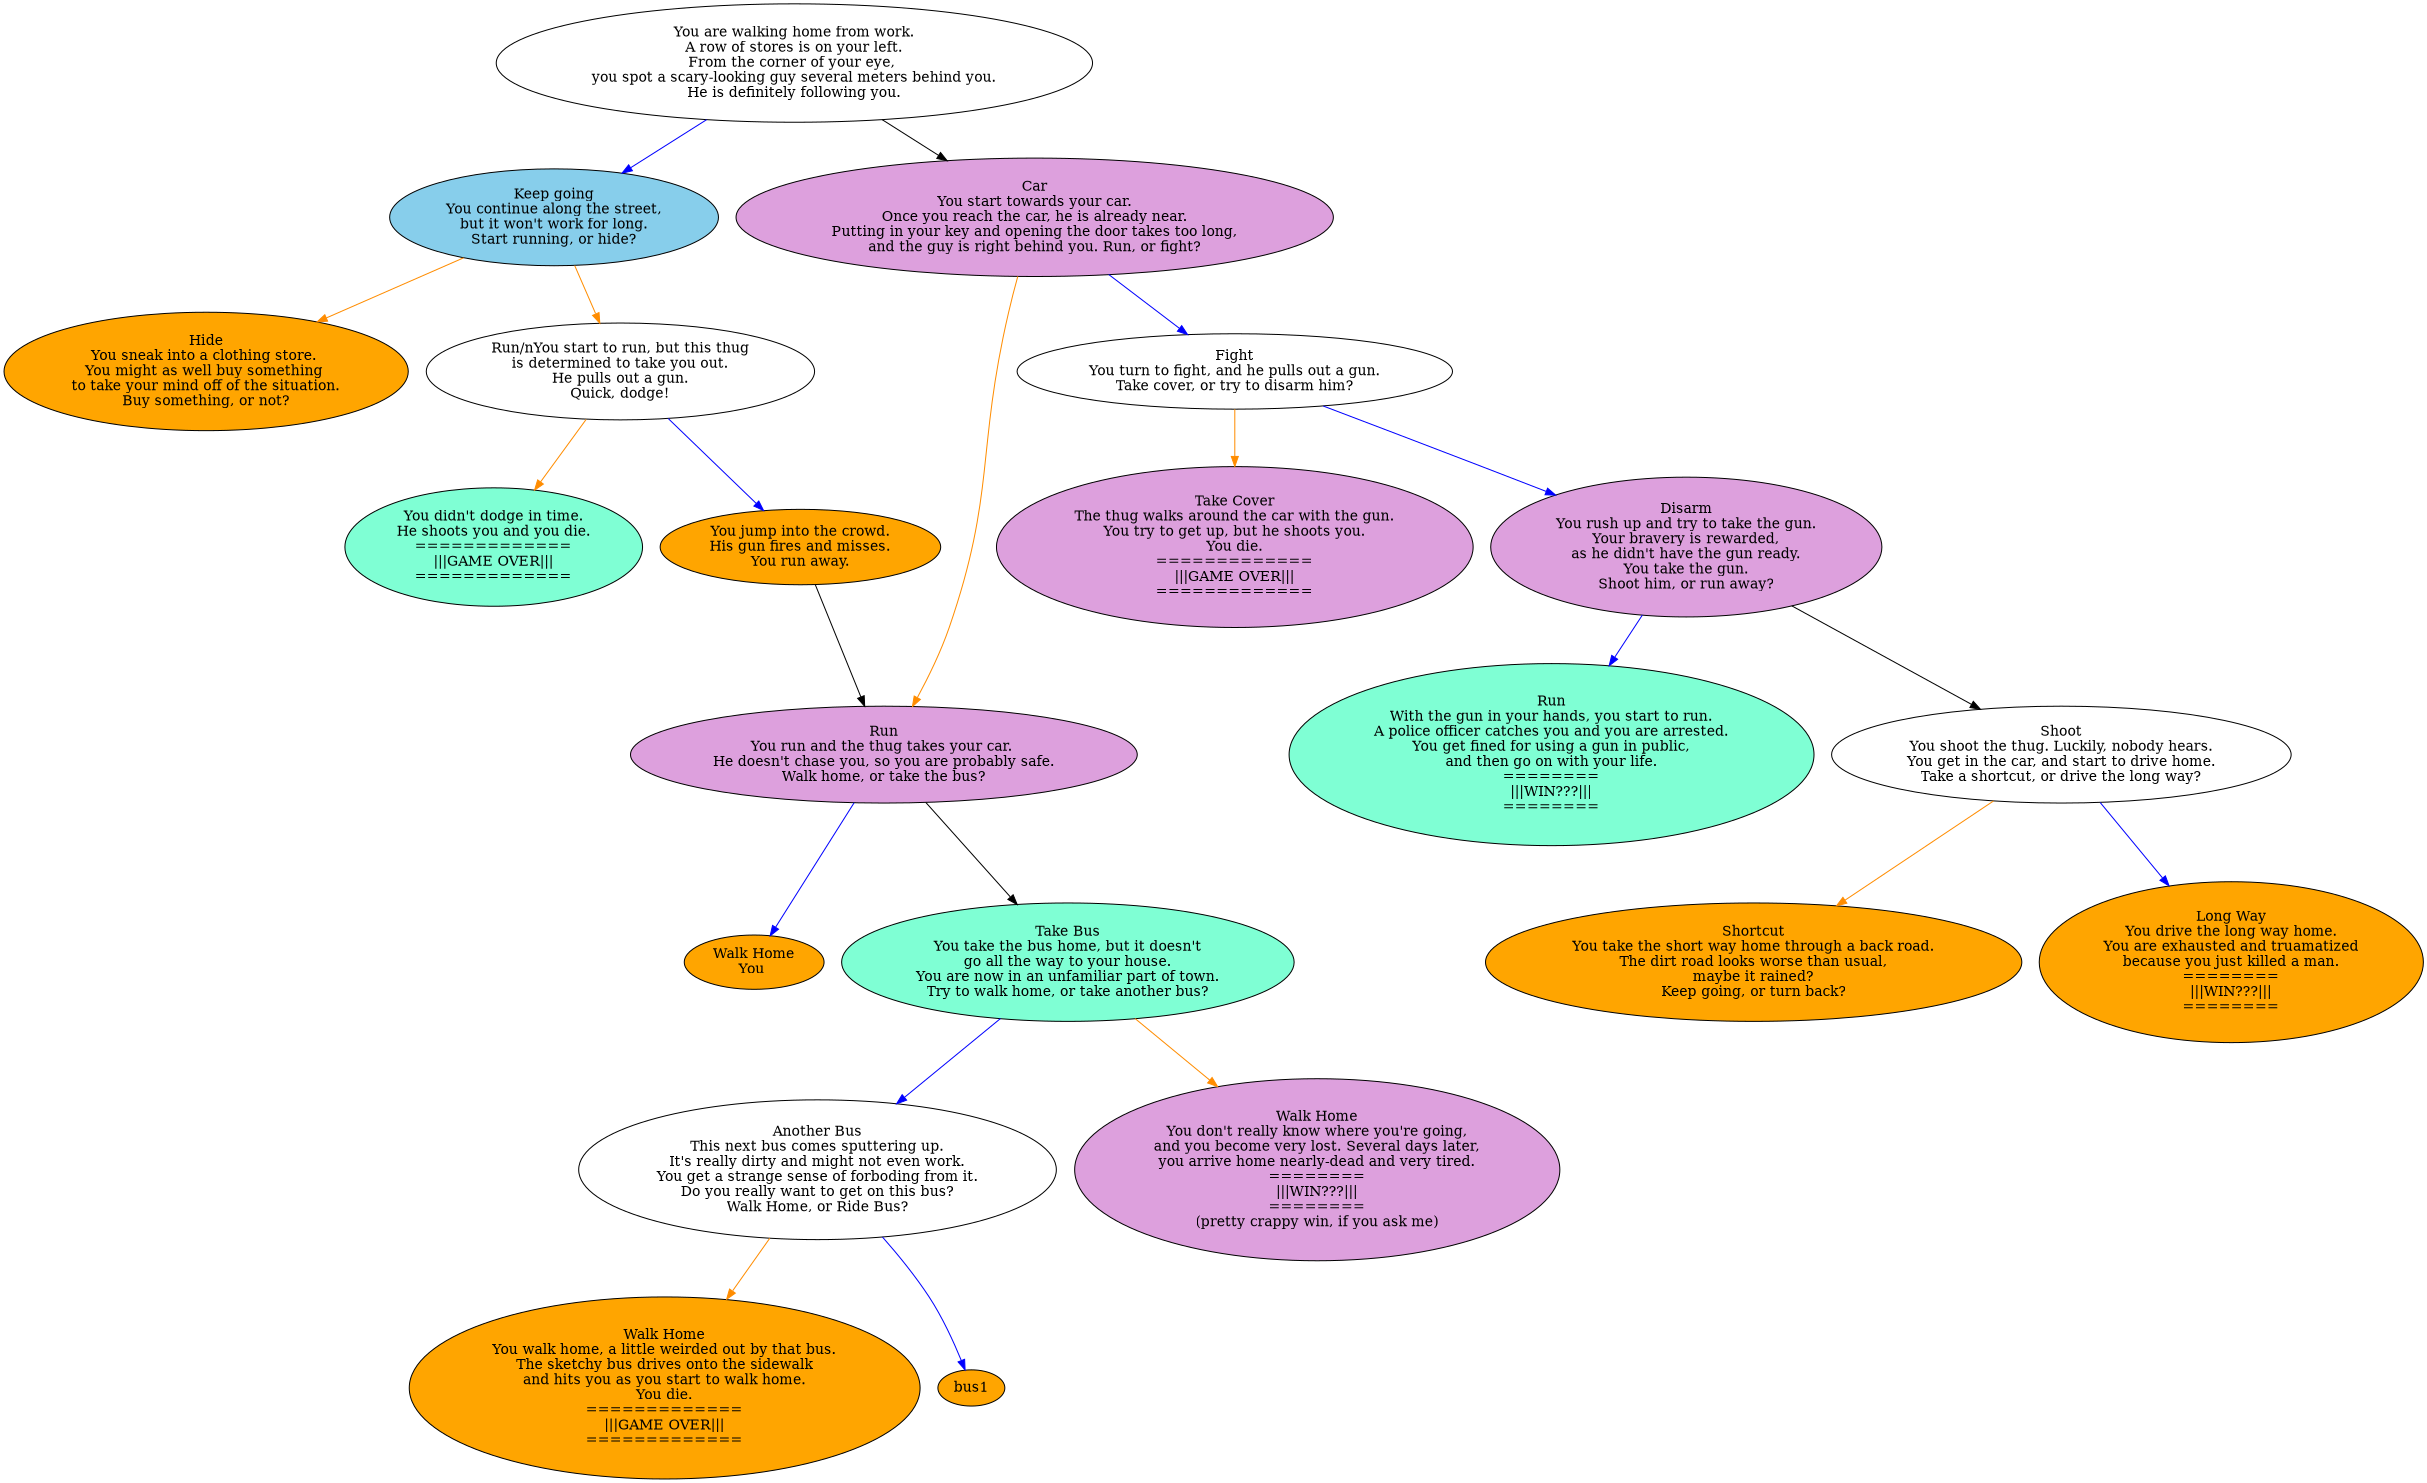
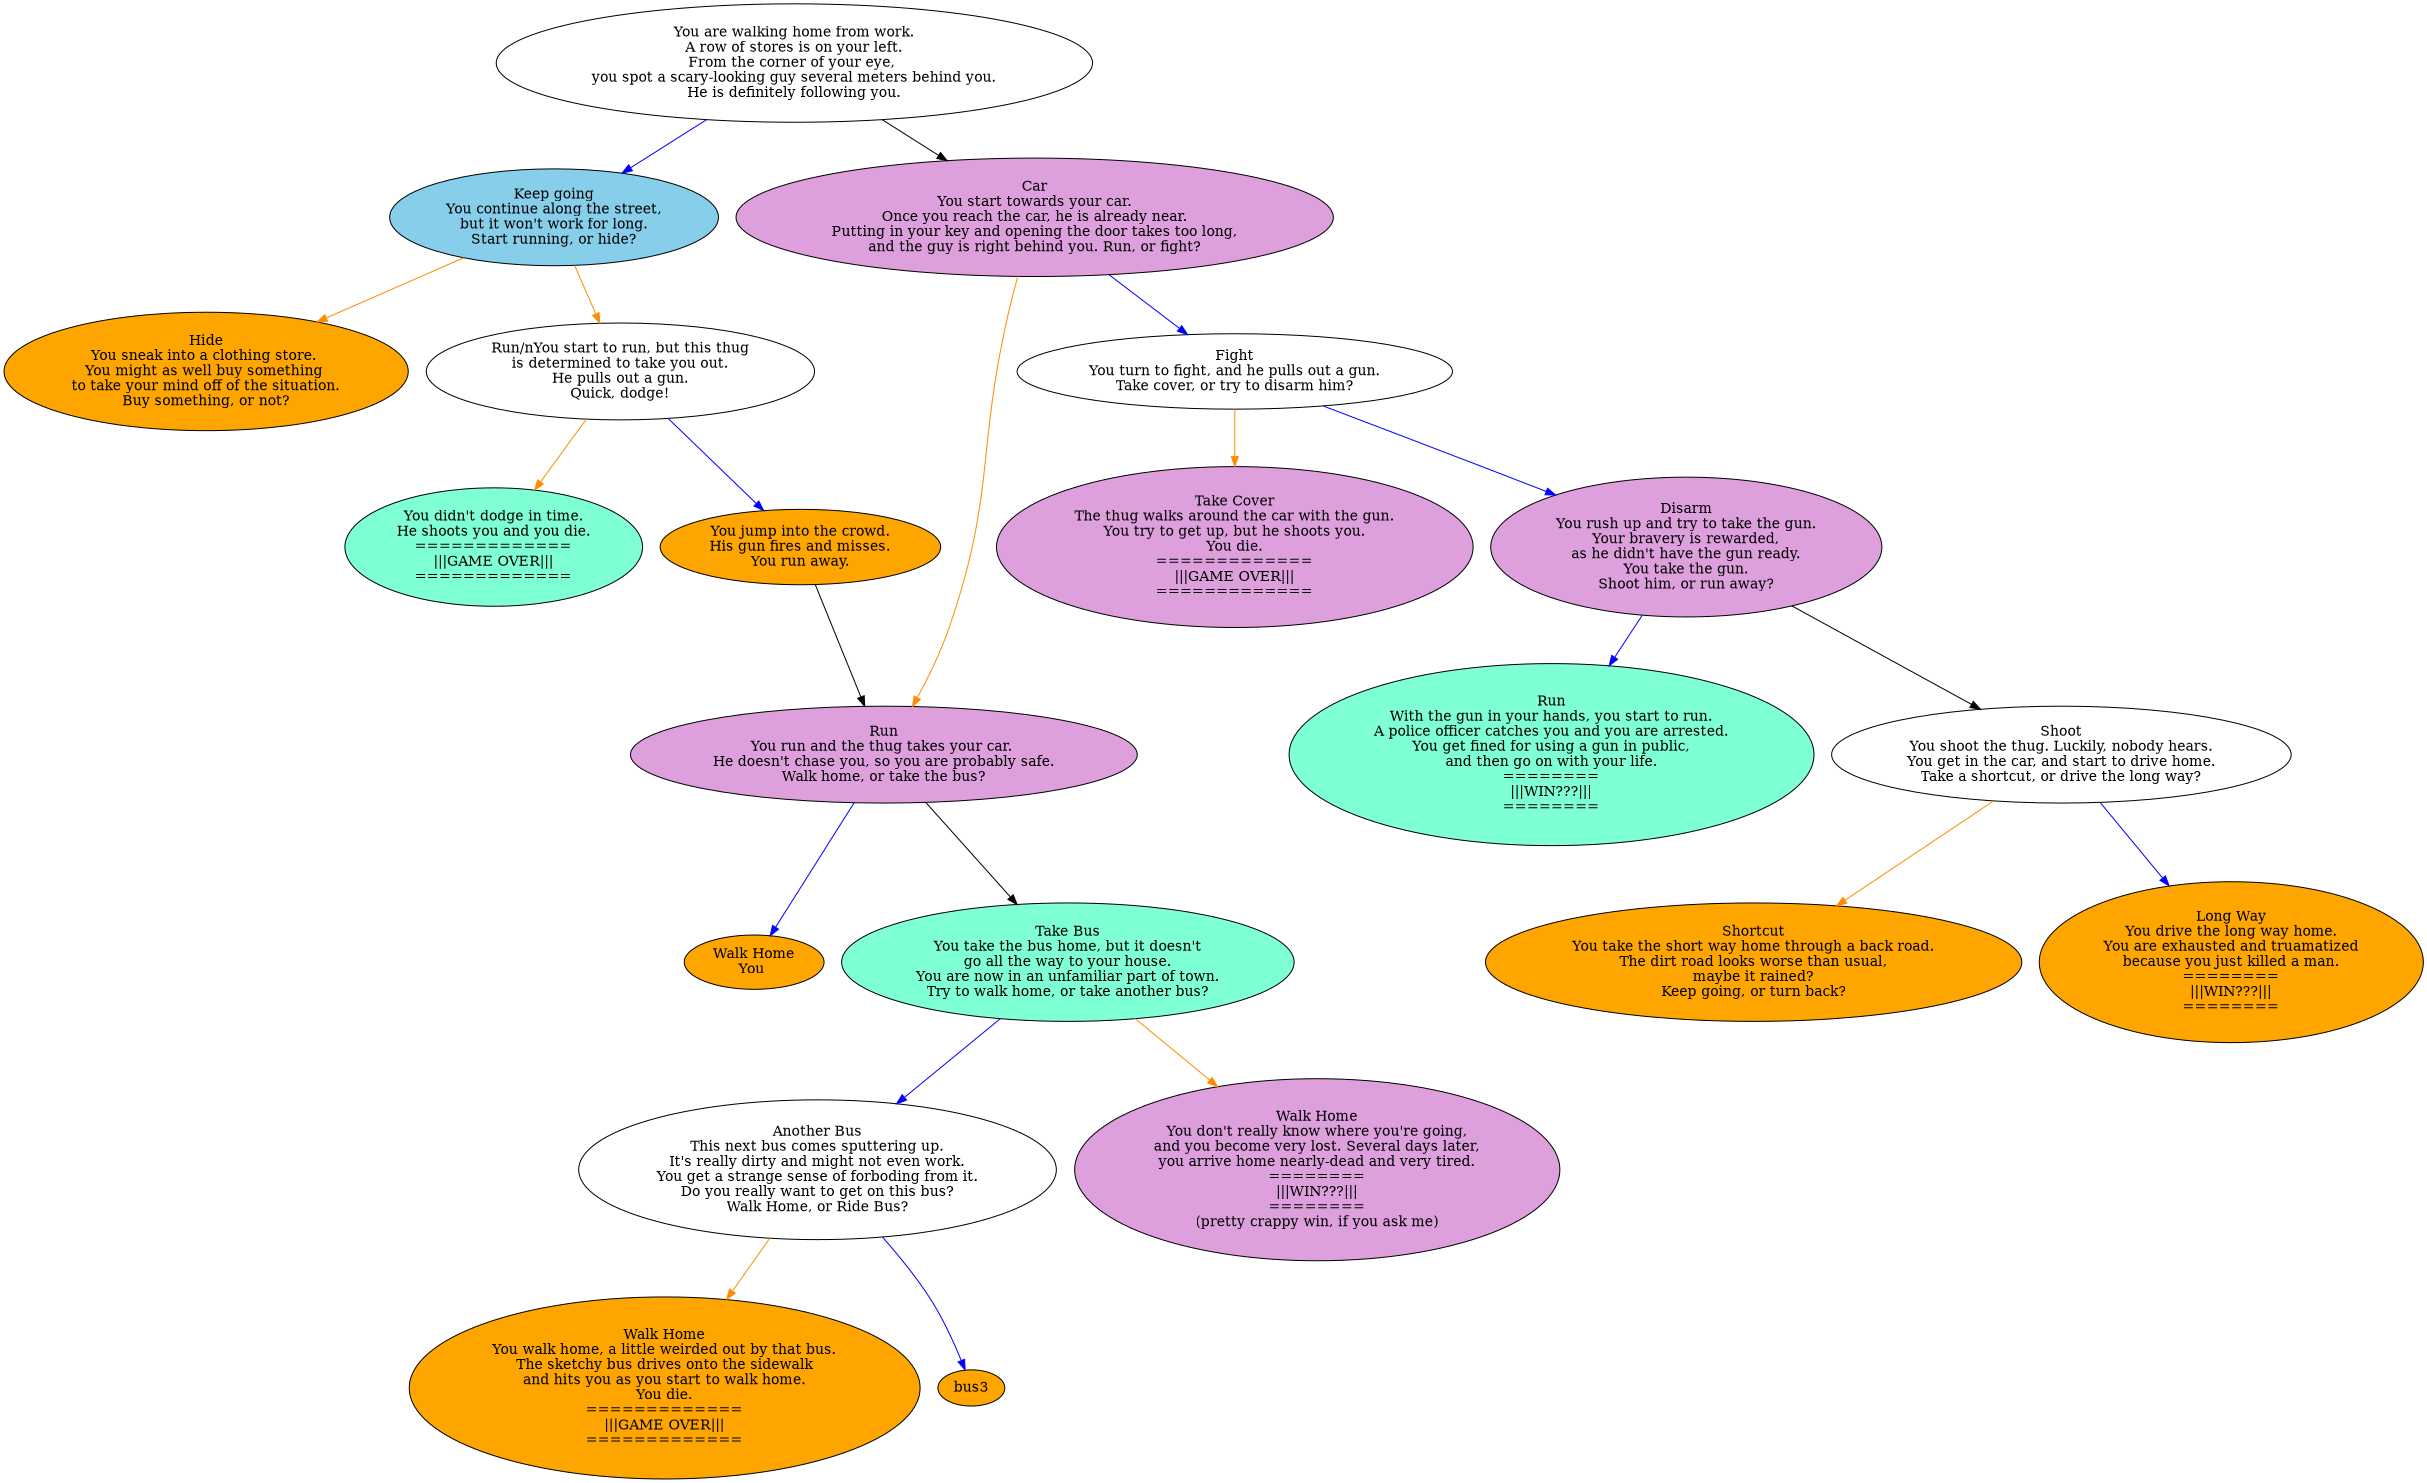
  digraph {
    node [style=filled fillcolor=orange]
    edge [color=blue]
    n1 [label="You are walking home from work.\nA row of stores is on your left.\nFrom the corner of your eye, \nyou spot a scary-looking guy several meters behind you.\nHe is definitely following you." fillcolor=white]
    n2 [label="Keep going\nYou continue along the street,\nbut it won't work for long.\nStart running, or hide?" fillcolor=skyblue]
    n3 [label="Car\nYou start towards your car.\nOnce you reach the car, he is already near.\nPutting in your key and opening the door takes too long,\nand the guy is right behind you. Run, or fight?" fillcolor=plum]
    n4 [label="Hide\nYou sneak into a clothing store. \nYou might as well buy something \nto take your mind off of the situation.\nBuy something, or not?"]
    n5 [label="Run/nYou start to run, but this thug\nis determined to take you out.\nHe pulls out a gun.\nQuick, dodge!" fillcolor=white]
    n6 [label="Fight\nYou turn to fight, and he pulls out a gun.\nTake cover, or try to disarm him?" fillcolor=white]
    n7 [label="Run\nYou run and the thug takes your car. \nHe doesn't chase you, so you are probably safe.\nWalk home, or take the bus?" fillcolor=plum]
    n8 [label="You jump into the crowd.\nHis gun fires and misses.\nYou run away."]
    n9 [label="You didn't dodge in time.\nHe shoots you and you die.\n=============\n|||GAME OVER|||\n=============" fillcolor=aquamarine]
    n10 [label="Take Cover\nThe thug walks around the car with the gun.\nYou try to get up, but he shoots you.\nYou die.\n=============\n|||GAME OVER|||\n=============" fillcolor=plum]
    n11 [label="Disarm\nYou rush up and try to take the gun.\nYour bravery is rewarded,\nas he didn't have the gun ready.\nYou take the gun.\nShoot him, or run away?" fillcolor=plum]
    n12 [label="Shoot\nYou shoot the thug. Luckily, nobody hears.\nYou get in the car, and start to drive home.\nTake a shortcut, or drive the long way?" fillcolor=white]
    n13 [label="Run\nWith the gun in your hands, you start to run.\nA police officer catches you and you are arrested.\nYou get fined for using a gun in public,\nand then go on with your life.\n========\n|||WIN???|||\n========" fillcolor=aquamarine]
    n14 [label="Shortcut\nYou take the short way home through a back road.\nThe dirt road looks worse than usual,\nmaybe it rained?\nKeep going, or turn back?"]
    n15 [label="Long Way\nYou drive the long way home.\nYou are exhausted and truamatized\nbecause you just killed a man.\n========\n|||WIN???|||\n========"]
    n16 [label="Walk Home\nYou "]
    n17 [label="Take Bus\nYou take the bus home, but it doesn't\ngo all the way to your house.\nYou are now in an unfamiliar part of town.\nTry to walk home, or take another bus?" fillcolor=aquamarine]
    n18 [label="Another Bus\nThis next bus comes sputtering up.\nIt's really dirty and might not even work.\nYou get a strange sense of forboding from it.\nDo you really want to get on this bus?\nWalk Home, or Ride Bus?" fillcolor=white]
    n19 [label="Walk Home\nYou don't really know where you're going,\nand you become very lost. Several days later,\nyou arrive home nearly-dead and very tired.\n========\n|||WIN???|||\n========\n(pretty crappy win, if you ask me)" fillcolor=plum]
    n20 [label="Walk Home\nYou walk home, a little weirded out by that bus.\nThe sketchy bus drives onto the sidewalk\nand hits you as you start to walk home.\nYou die.\n=============\n|||GAME OVER|||\n============="]
-   bus3 [label=bus1]
+   bus3
    n1 -> n2
    n1 -> n3 [color=black]
    n2 -> n4 [color=darkorange]
    n2 -> n5 [color=darkorange]
    n3 -> n6
    n3 -> n7 [color=darkorange]
    n5 -> n8
    n5 -> n9 [color=darkorange]
    n6 -> n10 [color=darkorange]
    n6 -> n11
    n7 -> n16
    n7 -> n17 [color=black]
    n8 -> n7 [color=black]
    n11 -> n12 [color=black]
    n11 -> n13
    n12 -> n14 [color=darkorange]
    n12 -> n15
    n17 -> n18
    n17 -> n19 [color=darkorange]
    n18 -> n20 [color=darkorange]
    n18 -> bus3
  }
